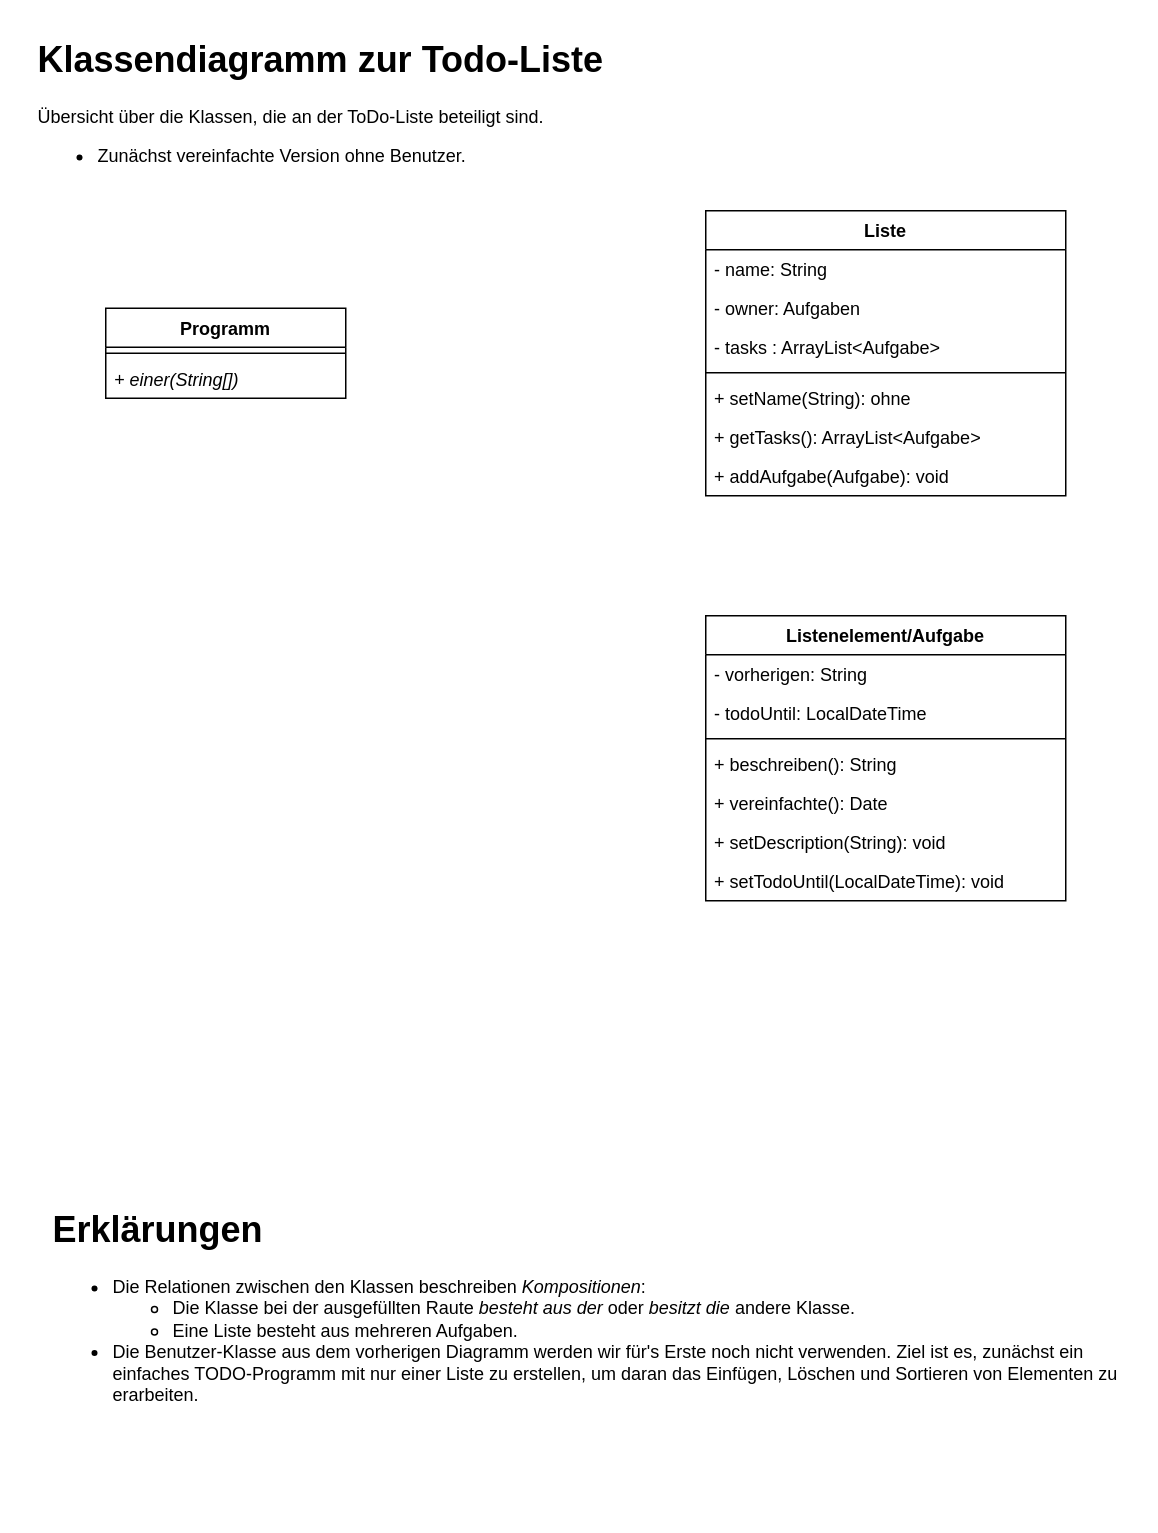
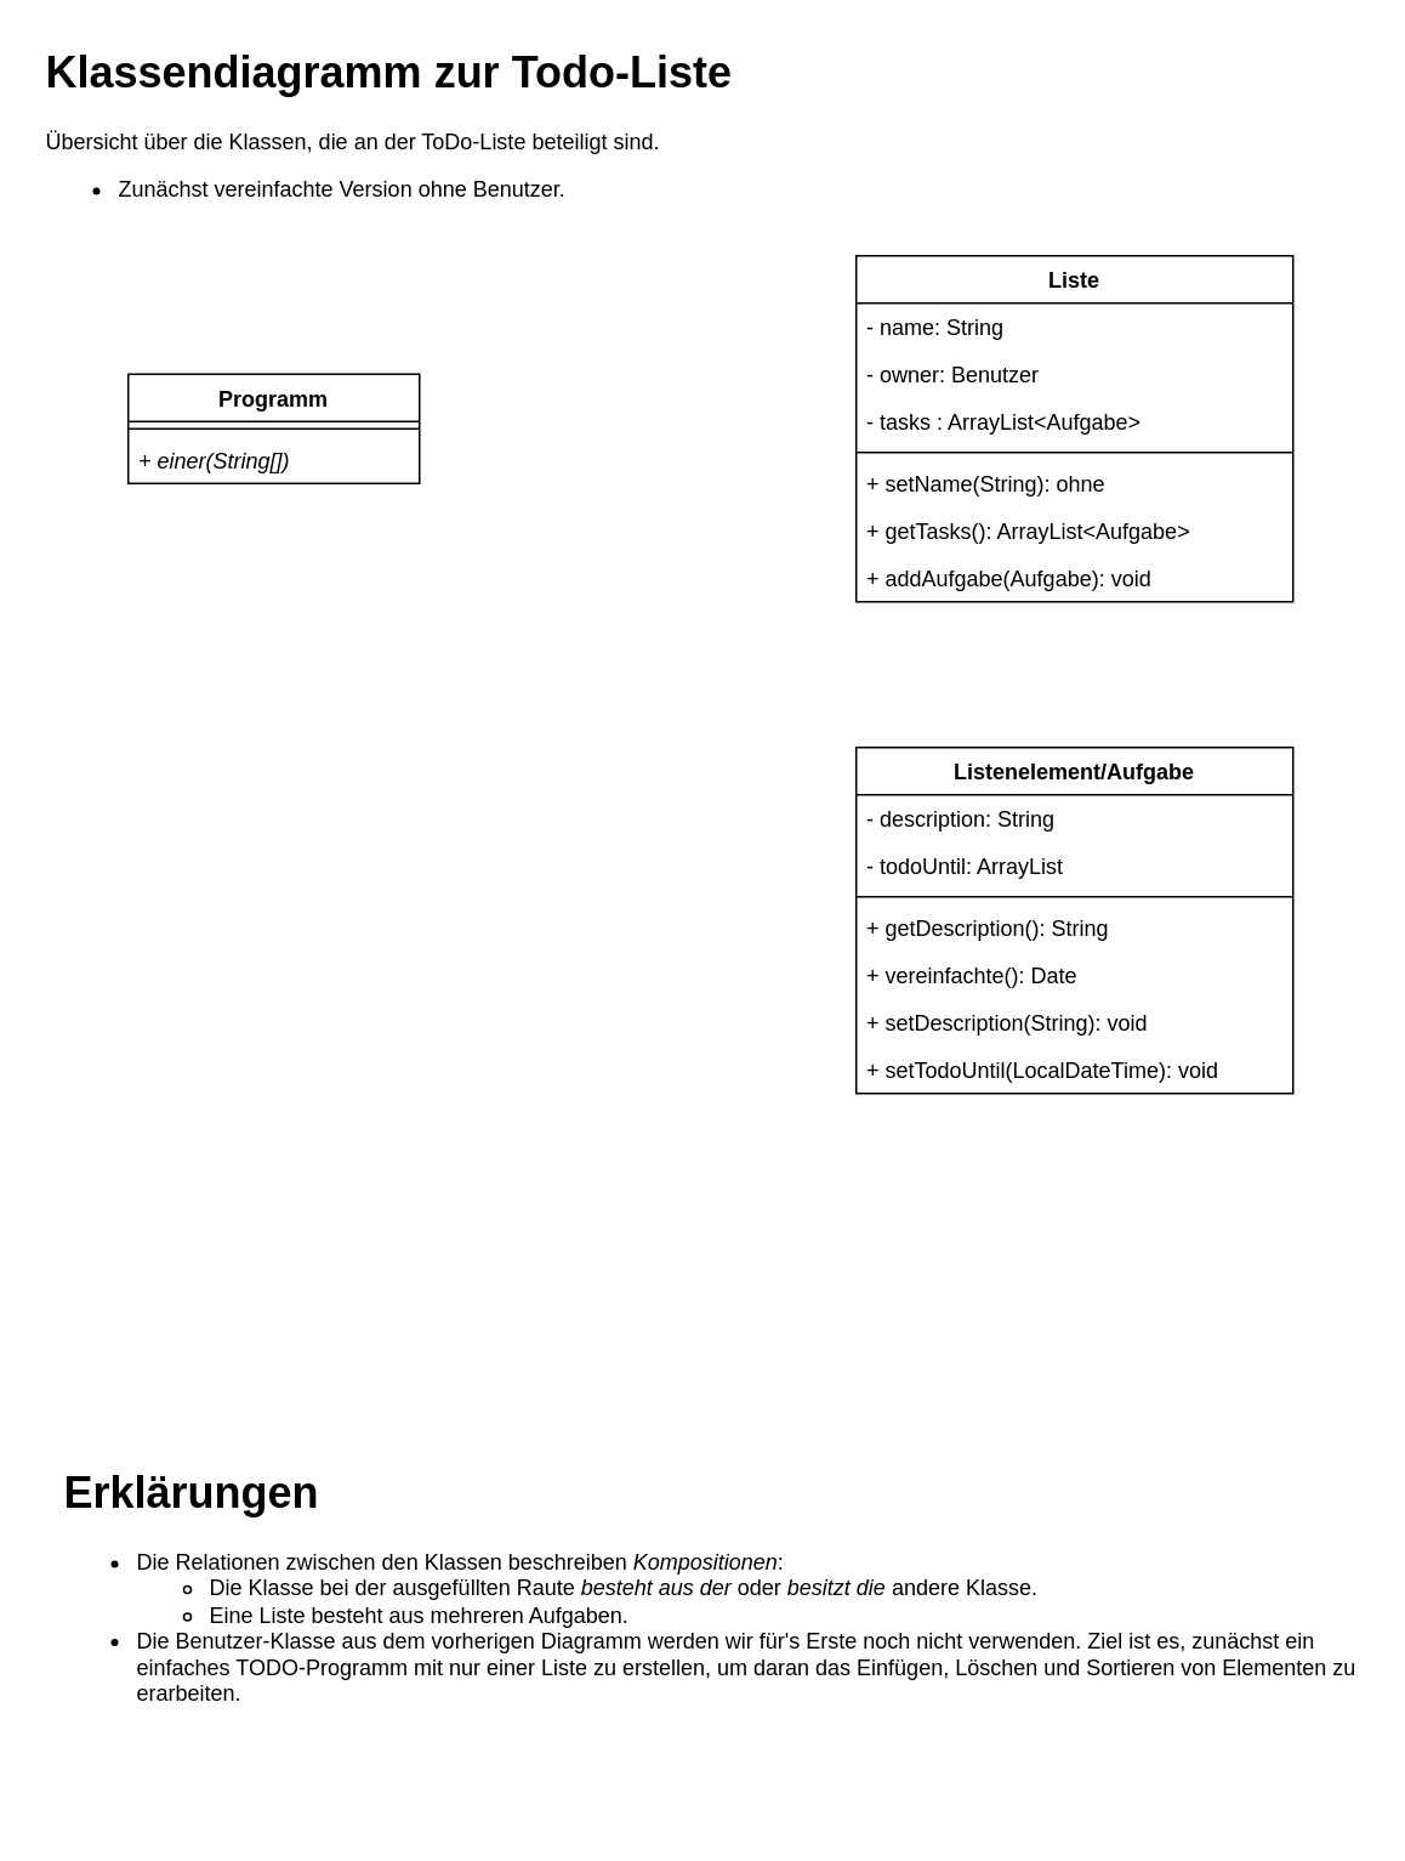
  <mxCell id="0" />
  <mxCell id="1" parent="0" />
  <mxCell id="2" value="Programm" style="swimlane;fontStyle=1;align=center;verticalAlign=top;childLayout=stackLayout;horizontal=1;startSize=26;horizontalStack=0;resizeParent=1;resizeParentMax=0;resizeLast=0;collapsible=1;marginBottom=0;" parent="1" vertex="1"><mxGeometry x="70" y="205" width="160" height="60" as="geometry" /></mxCell>
  <mxCell id="3" value="" style="line;strokeWidth=1;fillColor=none;align=left;verticalAlign=middle;spacingTop=-1;spacingLeft=3;spacingRight=3;rotatable=0;labelPosition=right;points=[];portConstraint=eastwest;" parent="2" vertex="1"><mxGeometry y="26" width="160" height="8" as="geometry" /></mxCell>
  <mxCell id="4" value="+ einer(String[])" style="text;strokeColor=none;fillColor=none;align=left;verticalAlign=top;spacingLeft=4;spacingRight=4;overflow=hidden;rotatable=0;points=[[0,0.5],[1,0.5]];portConstraint=eastwest;fontStyle=2" parent="2" vertex="1"><mxGeometry y="34" width="160" height="26" as="geometry" /></mxCell>
  <mxCell id="5" value="Liste" style="swimlane;fontStyle=1;align=center;verticalAlign=top;childLayout=stackLayout;horizontal=1;startSize=26;horizontalStack=0;resizeParent=1;resizeParentMax=0;resizeLast=0;collapsible=1;marginBottom=0;" parent="1" vertex="1"><mxGeometry x="470" y="140" width="240" height="190" as="geometry" /></mxCell>
  <mxCell id="6" value="- name: String" style="text;strokeColor=none;fillColor=none;align=left;verticalAlign=top;spacingLeft=4;spacingRight=4;overflow=hidden;rotatable=0;points=[[0,0.5],[1,0.5]];portConstraint=eastwest;fontStyle=0" parent="5" vertex="1"><mxGeometry y="26" width="240" height="26" as="geometry" /></mxCell>
- <mxCell id="7" value="- owner: Aufgaben" style="text;strokeColor=none;fillColor=none;align=left;verticalAlign=top;spacingLeft=4;spacingRight=4;overflow=hidden;rotatable=0;points=[[0,0.5],[1,0.5]];portConstraint=eastwest;fontStyle=0" parent="5" vertex="1"><mxGeometry y="52" width="240" height="26" as="geometry" /></mxCell>
+ <mxCell id="7" value="- owner: Benutzer" style="text;strokeColor=none;fillColor=none;align=left;verticalAlign=top;spacingLeft=4;spacingRight=4;overflow=hidden;rotatable=0;points=[[0,0.5],[1,0.5]];portConstraint=eastwest;fontStyle=0" parent="5" vertex="1"><mxGeometry y="52" width="240" height="26" as="geometry" /></mxCell>
  <mxCell id="8" value="- tasks : ArrayList&lt;Aufgabe&gt;" style="text;strokeColor=none;fillColor=none;align=left;verticalAlign=top;spacingLeft=4;spacingRight=4;overflow=hidden;rotatable=0;points=[[0,0.5],[1,0.5]];portConstraint=eastwest;fontStyle=0" parent="5" vertex="1"><mxGeometry y="78" width="240" height="26" as="geometry" /></mxCell>
  <mxCell id="9" value="" style="line;strokeWidth=1;fillColor=none;align=left;verticalAlign=middle;spacingTop=-1;spacingLeft=3;spacingRight=3;rotatable=0;labelPosition=right;points=[];portConstraint=eastwest;" parent="5" vertex="1"><mxGeometry y="104" width="240" height="8" as="geometry" /></mxCell>
  <mxCell id="10" value="+ setName(String): ohne" style="text;strokeColor=none;fillColor=none;align=left;verticalAlign=top;spacingLeft=4;spacingRight=4;overflow=hidden;rotatable=0;points=[[0,0.5],[1,0.5]];portConstraint=eastwest;fontStyle=0" parent="5" vertex="1"><mxGeometry y="112" width="240" height="26" as="geometry" /></mxCell>
  <mxCell id="11" value="+ getTasks(): ArrayList&lt;Aufgabe&gt;" style="text;strokeColor=none;fillColor=none;align=left;verticalAlign=top;spacingLeft=4;spacingRight=4;overflow=hidden;rotatable=0;points=[[0,0.5],[1,0.5]];portConstraint=eastwest;fontStyle=0" parent="5" vertex="1"><mxGeometry y="138" width="240" height="26" as="geometry" /></mxCell>
  <mxCell id="12" value="+ addAufgabe(Aufgabe): void" style="text;strokeColor=none;fillColor=none;align=left;verticalAlign=top;spacingLeft=4;spacingRight=4;overflow=hidden;rotatable=0;points=[[0,0.5],[1,0.5]];portConstraint=eastwest;fontStyle=0" parent="5" vertex="1"><mxGeometry y="164" width="240" height="26" as="geometry" /></mxCell>
  <mxCell id="13" value="Listenelement/Aufgabe" style="swimlane;fontStyle=1;align=center;verticalAlign=top;childLayout=stackLayout;horizontal=1;startSize=26;horizontalStack=0;resizeParent=1;resizeParentMax=0;resizeLast=0;collapsible=1;marginBottom=0;" parent="1" vertex="1"><mxGeometry x="470" y="410" width="240" height="190" as="geometry" /></mxCell>
- <mxCell id="14" value="- vorherigen: String" style="text;strokeColor=none;fillColor=none;align=left;verticalAlign=top;spacingLeft=4;spacingRight=4;overflow=hidden;rotatable=0;points=[[0,0.5],[1,0.5]];portConstraint=eastwest;" parent="13" vertex="1"><mxGeometry y="26" width="240" height="26" as="geometry" /></mxCell>
- <mxCell id="15" value="- todoUntil: LocalDateTime" style="text;strokeColor=none;fillColor=none;align=left;verticalAlign=top;spacingLeft=4;spacingRight=4;overflow=hidden;rotatable=0;points=[[0,0.5],[1,0.5]];portConstraint=eastwest;" parent="13" vertex="1"><mxGeometry y="52" width="240" height="26" as="geometry" /></mxCell>
+ <mxCell id="14" value="- description: String" style="text;strokeColor=none;fillColor=none;align=left;verticalAlign=top;spacingLeft=4;spacingRight=4;overflow=hidden;rotatable=0;points=[[0,0.5],[1,0.5]];portConstraint=eastwest;" parent="13" vertex="1"><mxGeometry y="26" width="240" height="26" as="geometry" /></mxCell>
+ <mxCell id="15" value="- todoUntil: ArrayList" style="text;strokeColor=none;fillColor=none;align=left;verticalAlign=top;spacingLeft=4;spacingRight=4;overflow=hidden;rotatable=0;points=[[0,0.5],[1,0.5]];portConstraint=eastwest;" parent="13" vertex="1"><mxGeometry y="52" width="240" height="26" as="geometry" /></mxCell>
  <mxCell id="16" value="" style="line;strokeWidth=1;fillColor=none;align=left;verticalAlign=middle;spacingTop=-1;spacingLeft=3;spacingRight=3;rotatable=0;labelPosition=right;points=[];portConstraint=eastwest;" parent="13" vertex="1"><mxGeometry y="78" width="240" height="8" as="geometry" /></mxCell>
- <mxCell id="17" value="+ beschreiben(): String" style="text;strokeColor=none;fillColor=none;align=left;verticalAlign=top;spacingLeft=4;spacingRight=4;overflow=hidden;rotatable=0;points=[[0,0.5],[1,0.5]];portConstraint=eastwest;" parent="13" vertex="1"><mxGeometry y="86" width="240" height="26" as="geometry" /></mxCell>
+ <mxCell id="17" value="+ getDescription(): String" style="text;strokeColor=none;fillColor=none;align=left;verticalAlign=top;spacingLeft=4;spacingRight=4;overflow=hidden;rotatable=0;points=[[0,0.5],[1,0.5]];portConstraint=eastwest;" parent="13" vertex="1"><mxGeometry y="86" width="240" height="26" as="geometry" /></mxCell>
  <mxCell id="18" value="+ vereinfachte(): Date" style="text;strokeColor=none;fillColor=none;align=left;verticalAlign=top;spacingLeft=4;spacingRight=4;overflow=hidden;rotatable=0;points=[[0,0.5],[1,0.5]];portConstraint=eastwest;" parent="13" vertex="1"><mxGeometry y="112" width="240" height="26" as="geometry" /></mxCell>
  <mxCell id="19" value="+ setDescription(String): void" style="text;strokeColor=none;fillColor=none;align=left;verticalAlign=top;spacingLeft=4;spacingRight=4;overflow=hidden;rotatable=0;points=[[0,0.5],[1,0.5]];portConstraint=eastwest;" parent="13" vertex="1"><mxGeometry y="138" width="240" height="26" as="geometry" /></mxCell>
  <mxCell id="20" value="+ setTodoUntil(LocalDateTime): void" style="text;strokeColor=none;fillColor=none;align=left;verticalAlign=top;spacingLeft=4;spacingRight=4;overflow=hidden;rotatable=0;points=[[0,0.5],[1,0.5]];portConstraint=eastwest;" parent="13" vertex="1"><mxGeometry y="164" width="240" height="26" as="geometry" /></mxCell>
  <mxCell id="21" value="&lt;h1&gt;Erklärungen&lt;/h1&gt;&lt;p&gt;&lt;/p&gt;&lt;ul&gt;&lt;li&gt;Die Relationen zwischen den Klassen beschreiben &lt;i&gt;Kompositionen&lt;/i&gt;:&lt;/li&gt;&lt;ul&gt;&lt;li&gt;Die Klasse bei der ausgefüllten Raute &lt;i&gt;besteht aus der &lt;/i&gt;oder &lt;i&gt;besitzt die &lt;/i&gt;andere Klasse.&lt;/li&gt;&lt;li&gt;Eine Liste besteht aus mehreren Aufgaben.&lt;/li&gt;&lt;/ul&gt;&lt;li&gt;Die Benutzer-Klasse aus dem vorherigen Diagramm werden wir für's Erste noch nicht verwenden. Ziel ist es, zunächst ein einfaches TODO-Programm mit nur einer Liste zu erstellen, um daran das Einfügen, Löschen und Sortieren von Elementen zu erarbeiten.&lt;/li&gt;&lt;/ul&gt;&lt;br&gt;&lt;br&gt;&lt;p&gt;&lt;/p&gt;" style="text;html=1;strokeColor=none;fillColor=none;spacing=5;spacingTop=-20;whiteSpace=wrap;overflow=hidden;rounded=0;" vertex="1" parent="1"><mxGeometry x="30" y="800" width="720" height="200" as="geometry" /></mxCell>
  <mxCell id="22" value="&lt;h1&gt;Klassendiagramm zur Todo-Liste&lt;/h1&gt;&lt;div&gt;Übersicht über die Klassen, die an der ToDo-Liste beteiligt sind.&lt;/div&gt;&lt;div&gt;&lt;ul&gt;&lt;li&gt;Zunächst vereinfachte Version ohne Benutzer.&lt;/li&gt;&lt;/ul&gt;&lt;/div&gt;" style="text;html=1;strokeColor=none;fillColor=none;spacing=5;spacingTop=-20;whiteSpace=wrap;overflow=hidden;rounded=0;" vertex="1" parent="1"><mxGeometry x="20" y="20" width="410" height="120" as="geometry" /></mxCell>
